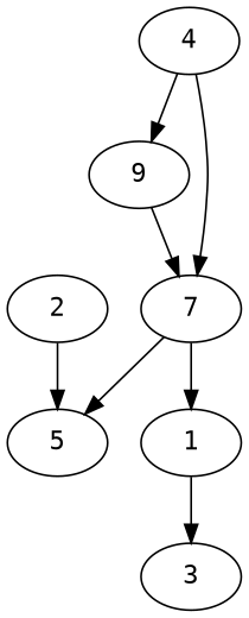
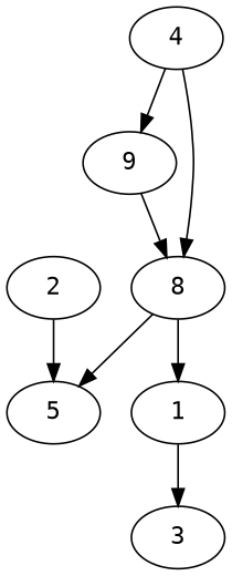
  strict digraph {
    fontname="DejaVu Sans Mono"
    node [fontname="DejaVu Sans Mono"]
    edge [fontname="DejaVu Sans Mono"]
    1
    3
    2
    5
    n5 [label=9]
    4
-   8 [label=7]
+   8
    1 -> 3
    2 -> 5
    n5 -> 8
    4 -> n5
    4 -> 8
    8 -> 1
    8 -> 5
  }
